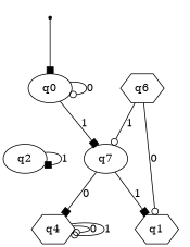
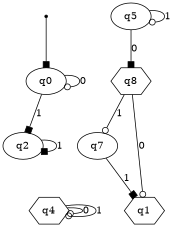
  digraph {
    node [shape=ellipse]
    edge [arrowhead=box]
    __start [shape=point]
    q0
    q2
    q1 [shape=hexagon]
    q4 [shape=hexagon]
-   q6 [shape=hexagon]
+   q5
+   q6 [shape=hexagon label=q8]
    q7
    __start -> q0
    q0 -> q0 [arrowhead=odot label=0]
-   q0 -> q7 [label=1]
+   q0 -> q2 [label=1]
    q2 -> q2 [label=1]
    q4 -> q4 [arrowhead=odot label=0]
    q4 -> q4 [arrowhead=odot label=1]
+   q5 -> q5 [arrowhead=odot label=1]
+   q5 -> q6 [label=0]
    q6 -> q1 [arrowhead=odot label=0]
    q6 -> q7 [arrowhead=odot label=1]
    q7 -> q1 [label=1]
-   q7 -> q4 [label=0]
  }
